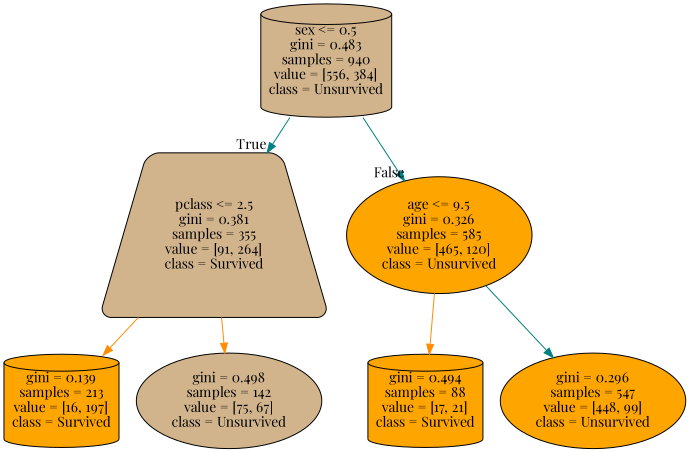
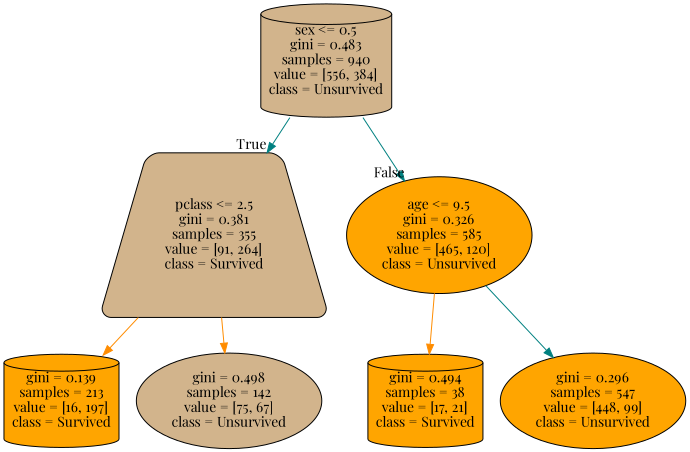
  digraph {
    fontname="Playfair Display"
    node [color=black fillcolor=orange fontname="Playfair Display" shape=cylinder style="filled, rounded"]
    edge [fontname="Playfair Display" color=teal]
    n1 [fillcolor=tan label="sex <= 0.5\ngini = 0.483\nsamples = 940\nvalue = [556, 384]\nclass = Unsurvived"]
    n2 [fillcolor=tan label="pclass <= 2.5\ngini = 0.381\nsamples = 355\nvalue = [91, 264]\nclass = Survived" shape=trapezium]
    n3 [label="age <= 9.5\ngini = 0.326\nsamples = 585\nvalue = [465, 120]\nclass = Unsurvived" shape=ellipse]
    n4 [label="gini = 0.139\nsamples = 213\nvalue = [16, 197]\nclass = Survived"]
    n5 [fillcolor=tan label="gini = 0.498\nsamples = 142\nvalue = [75, 67]\nclass = Unsurvived" shape=ellipse]
-   n6 [label="gini = 0.494\nsamples = 88\nvalue = [17, 21]\nclass = Survived"]
+   n6 [label="gini = 0.494\nsamples = 38\nvalue = [17, 21]\nclass = Survived"]
    n7 [label="gini = 0.296\nsamples = 547\nvalue = [448, 99]\nclass = Unsurvived" shape=ellipse]
    n1 -> n2 [headlabel=True labelangle=45 labeldistance=2.5]
    n1 -> n3 [headlabel=False labelangle=-45 labeldistance=2.5]
    n2 -> n4 [color=darkorange]
    n2 -> n5 [color=darkorange]
    n3 -> n6 [color=darkorange]
    n3 -> n7
  }
